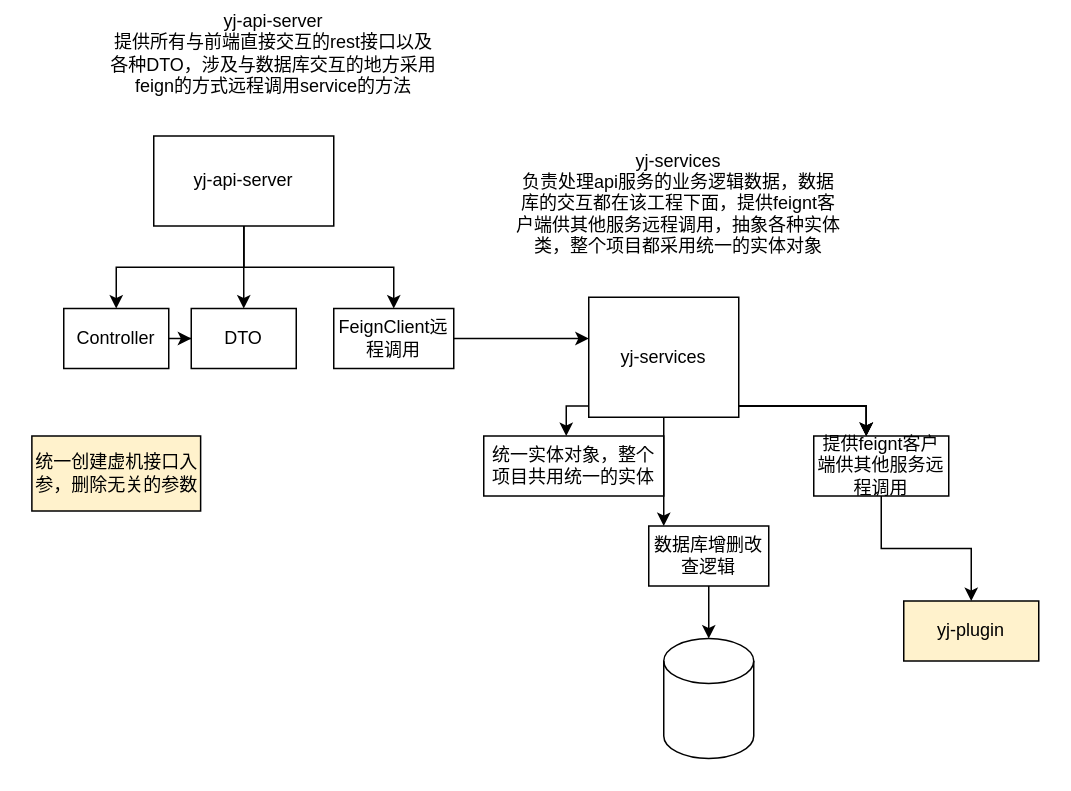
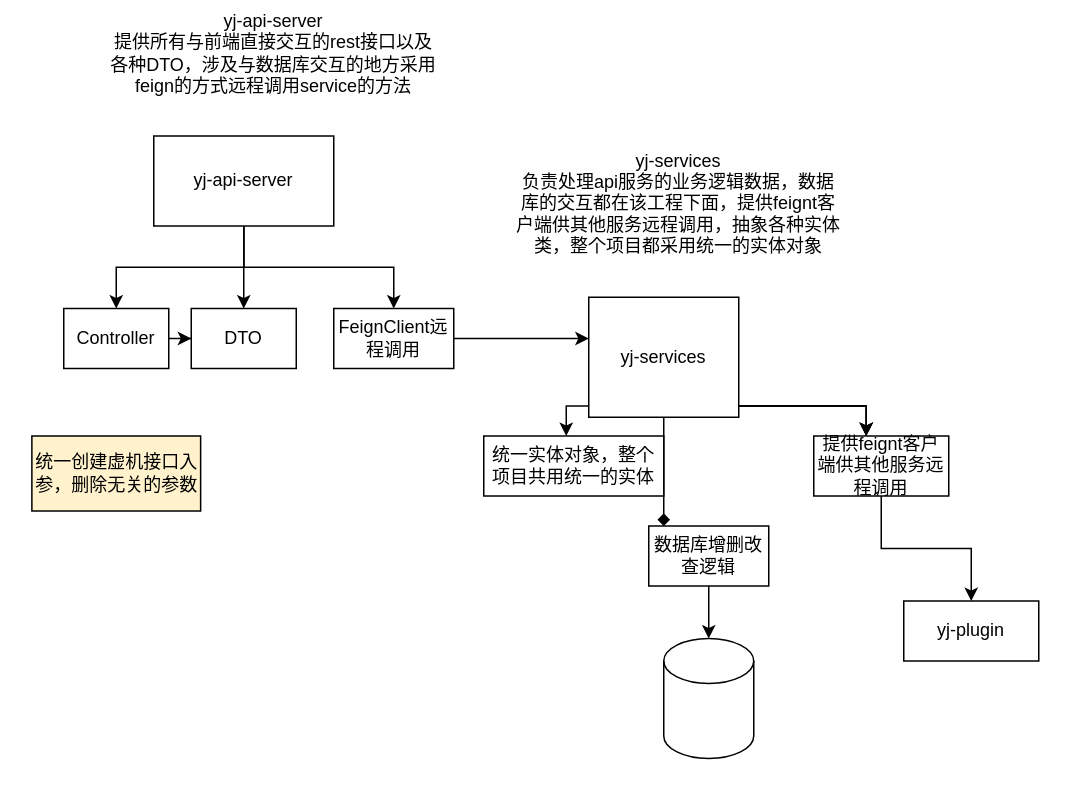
  <mxCell id="0" />
  <mxCell id="1" parent="0" />
  <mxCell id="2" value="" style="edgeStyle=orthogonalEdgeStyle;rounded=0;orthogonalLoop=1;jettySize=auto;html=1;" edge="1" parent="1" source="5" target="7"><mxGeometry relative="1" as="geometry" /></mxCell>
  <mxCell id="3" value="" style="edgeStyle=orthogonalEdgeStyle;rounded=0;orthogonalLoop=1;jettySize=auto;html=1;" edge="1" parent="1" source="5" target="8"><mxGeometry relative="1" as="geometry" /></mxCell>
  <mxCell id="4" style="edgeStyle=orthogonalEdgeStyle;rounded=0;orthogonalLoop=1;jettySize=auto;html=1;entryX=0.5;entryY=0;entryDx=0;entryDy=0;" edge="1" parent="1" source="5" target="10"><mxGeometry relative="1" as="geometry" /></mxCell>
  <mxCell id="5" value="yj-api-server" style="rounded=0;whiteSpace=wrap;html=1;" parent="1" vertex="1"><mxGeometry x="102" y="90" width="120" height="60" as="geometry" /></mxCell>
  <mxCell id="6" value="" style="edgeStyle=orthogonalEdgeStyle;rounded=0;orthogonalLoop=1;jettySize=auto;html=1;" edge="1" parent="1" source="7" target="8"><mxGeometry relative="1" as="geometry" /></mxCell>
  <mxCell id="7" value="Controller" style="rounded=0;whiteSpace=wrap;html=1;" vertex="1" parent="1"><mxGeometry x="42" y="205" width="70" height="40" as="geometry" /></mxCell>
  <mxCell id="8" value="DTO" style="rounded=0;whiteSpace=wrap;html=1;" vertex="1" parent="1"><mxGeometry x="127" y="205" width="70" height="40" as="geometry" /></mxCell>
  <mxCell id="9" style="edgeStyle=orthogonalEdgeStyle;rounded=0;orthogonalLoop=1;jettySize=auto;html=1;" edge="1" parent="1" source="10" target="12"><mxGeometry relative="1" as="geometry"><Array as="points"><mxPoint x="352" y="225" /><mxPoint x="352" y="225" /></Array></mxGeometry></mxCell>
  <mxCell id="10" value="FeignClient远程调用" style="rounded=0;whiteSpace=wrap;html=1;" vertex="1" parent="1"><mxGeometry x="222" y="205" width="80" height="40" as="geometry" /></mxCell>
  <mxCell id="11" value="统一创建虚机接口入参，删除无关的参数" style="rounded=0;whiteSpace=wrap;html=1;fillColor=#fff2cc;" vertex="1" parent="1"><mxGeometry x="20.75" y="290" width="112.5" height="50" as="geometry" /></mxCell>
  <mxCell id="12" value="yj-services" style="rounded=0;whiteSpace=wrap;html=1;" vertex="1" parent="1"><mxGeometry x="392" y="197.5" width="100" height="80" as="geometry" /></mxCell>
  <mxCell id="13" value="统一实体对象，整个项目共用统一的实体" style="rounded=0;whiteSpace=wrap;html=1;" vertex="1" parent="1"><mxGeometry x="322" y="290" width="120" height="40" as="geometry" /></mxCell>
  <mxCell id="14" value="" style="edgeStyle=orthogonalEdgeStyle;rounded=0;orthogonalLoop=1;jettySize=auto;html=1;" edge="1" parent="1" source="12" target="13"><mxGeometry relative="1" as="geometry"><Array as="points"><mxPoint x="442" y="270" /><mxPoint x="377" y="270" /></Array></mxGeometry></mxCell>
  <mxCell id="15" style="edgeStyle=orthogonalEdgeStyle;rounded=0;orthogonalLoop=1;jettySize=auto;html=1;" edge="1" parent="1" source="16" target="23"><mxGeometry relative="1" as="geometry" /></mxCell>
  <mxCell id="16" value="数据库增删改查逻辑" style="rounded=0;whiteSpace=wrap;html=1;" vertex="1" parent="1"><mxGeometry x="432" y="350" width="80" height="40" as="geometry" /></mxCell>
- <mxCell id="17" value="" style="edgeStyle=orthogonalEdgeStyle;rounded=0;orthogonalLoop=1;jettySize=auto;html=1;" edge="1" parent="1" source="12" target="16"><mxGeometry relative="1" as="geometry"><Array as="points"><mxPoint x="442" y="270" /><mxPoint x="472" y="270" /></Array></mxGeometry></mxCell>
+ <mxCell id="17" value="" style="edgeStyle=orthogonalEdgeStyle;rounded=0;orthogonalLoop=1;jettySize=auto;html=1;endArrow=diamond;" edge="1" parent="1" source="12" target="16"><mxGeometry relative="1" as="geometry"><Array as="points"><mxPoint x="442" y="270" /><mxPoint x="472" y="270" /></Array></mxGeometry></mxCell>
  <mxCell id="18" value="" style="edgeStyle=orthogonalEdgeStyle;rounded=0;orthogonalLoop=1;jettySize=auto;html=1;" edge="1" parent="1" source="19" target="24"><mxGeometry relative="1" as="geometry" /></mxCell>
  <mxCell id="19" value="提供feignt客户端供其他服务远程调用" style="rounded=0;whiteSpace=wrap;html=1;" vertex="1" parent="1"><mxGeometry x="542" y="290" width="90" height="40" as="geometry" /></mxCell>
  <mxCell id="20" style="edgeStyle=orthogonalEdgeStyle;rounded=0;orthogonalLoop=1;jettySize=auto;html=1;" edge="1" parent="1" source="12" target="19"><mxGeometry relative="1" as="geometry"><mxPoint x="442" y="245" as="sourcePoint" /><mxPoint x="577.008" y="290" as="targetPoint" /><Array as="points"><mxPoint x="442" y="270" /><mxPoint x="577" y="270" /></Array></mxGeometry></mxCell>
  <mxCell id="21" style="edgeStyle=orthogonalEdgeStyle;rounded=0;orthogonalLoop=1;jettySize=auto;html=1;" edge="1" parent="1" source="12" target="19"><mxGeometry relative="1" as="geometry"><Array as="points"><mxPoint x="442" y="270" /><mxPoint x="577" y="270" /></Array></mxGeometry></mxCell>
  <mxCell id="22" style="edgeStyle=orthogonalEdgeStyle;rounded=0;orthogonalLoop=1;jettySize=auto;html=1;" edge="1" parent="1" source="12" target="19"><mxGeometry relative="1" as="geometry"><mxPoint x="442" y="245" as="sourcePoint" /><mxPoint x="577.008" y="290" as="targetPoint" /><Array as="points"><mxPoint x="442" y="270" /><mxPoint x="577" y="270" /></Array></mxGeometry></mxCell>
  <mxCell id="23" value="" style="shape=cylinder3;whiteSpace=wrap;html=1;boundedLbl=1;backgroundOutline=1;size=15;" vertex="1" parent="1"><mxGeometry x="442" y="425" width="60" height="80" as="geometry" /></mxCell>
- <mxCell id="24" value="yj-plugin" style="rounded=0;whiteSpace=wrap;html=1;fillColor=#fff2cc;" vertex="1" parent="1"><mxGeometry x="602" y="400" width="90" height="40" as="geometry" /></mxCell>
+ <mxCell id="24" value="yj-plugin" style="rounded=0;whiteSpace=wrap;html=1;" vertex="1" parent="1"><mxGeometry x="602" y="400" width="90" height="40" as="geometry" /></mxCell>
  <mxCell id="25" value="yj-services&lt;br&gt;负责处理api服务的业务逻辑数据，数据库的交互都在该工程下面，提供feignt客户端供其他服务远程调用，抽象各种实体类，整个项目都采用统一的实体对象" style="text;html=1;strokeColor=none;fillColor=none;align=center;verticalAlign=middle;whiteSpace=wrap;rounded=0;" vertex="1" parent="1"><mxGeometry x="342" y="120" width="220" height="30" as="geometry" /></mxCell>
  <mxCell id="26" value="yj-api-server&lt;br&gt;提供所有与前端直接交互的rest接口以及各种DTO，涉及与数据库交互的地方采用feign的方式远程调用service的方法" style="text;html=1;strokeColor=none;fillColor=none;align=center;verticalAlign=middle;whiteSpace=wrap;rounded=0;" vertex="1" parent="1"><mxGeometry x="72" y="20" width="220" height="30" as="geometry" /></mxCell>
